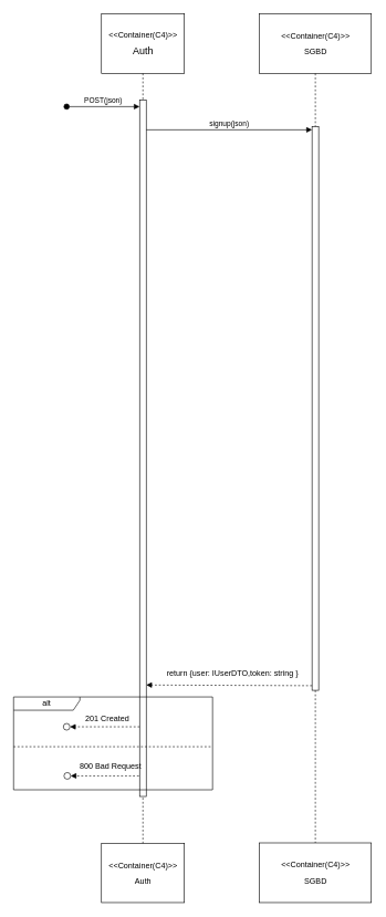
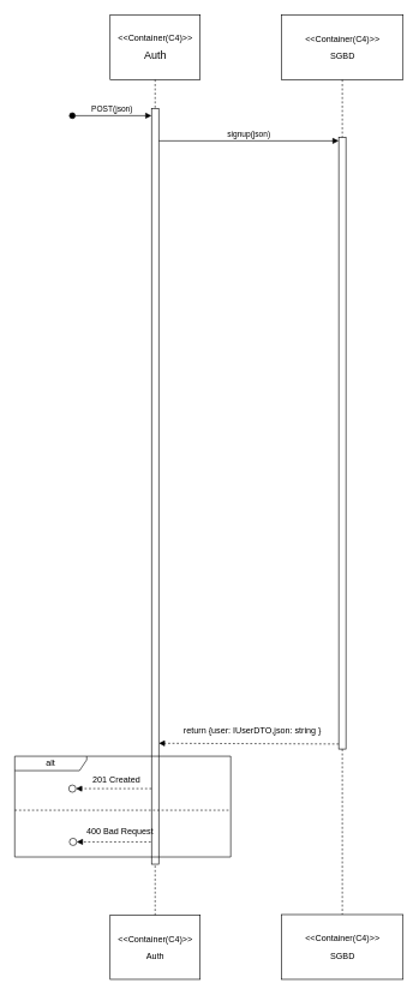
  <mxCell id="0" />
  <mxCell id="1" parent="0" />
  <mxCell id="2" value="&lt;p style=&quot;border-color: var(--border-color); line-height: 12px;&quot;&gt;&amp;lt;&amp;lt;Container(C4)&amp;gt;&amp;gt;&lt;br style=&quot;border-color: var(--border-color);&quot;&gt;&lt;/p&gt;&lt;p style=&quot;border-color: var(--border-color); line-height: 12px;&quot;&gt;SGBD&lt;/p&gt;" style="shape=umlLifeline;perimeter=lifelinePerimeter;whiteSpace=wrap;html=1;container=1;dropTarget=0;collapsible=0;recursiveResize=0;outlineConnect=0;portConstraint=eastwest;newEdgeStyle={&quot;curved&quot;:0,&quot;rounded&quot;:0};size=90;" vertex="1" parent="1"><mxGeometry x="390.63" y="20" width="168.75" height="1300" as="geometry" /></mxCell>
  <mxCell id="3" value="&lt;p style=&quot;line-height: 100%;&quot;&gt;&amp;lt;&amp;lt;Container(C4)&amp;gt;&amp;gt;&lt;/p&gt;&lt;p style=&quot;line-height: 100%;&quot;&gt;&lt;span style=&quot;font-size: 15px;&quot;&gt;Auth&lt;/span&gt;&lt;/p&gt;" style="shape=umlLifeline;perimeter=lifelinePerimeter;whiteSpace=wrap;html=1;container=1;dropTarget=0;collapsible=0;recursiveResize=0;outlineConnect=0;portConstraint=eastwest;newEdgeStyle={&quot;curved&quot;:0,&quot;rounded&quot;:0};size=90;" vertex="1" parent="1"><mxGeometry x="152.5" y="20" width="125" height="1280" as="geometry" /></mxCell>
  <mxCell id="4" value="" style="html=1;points=[[0,0,0,0,5],[0,1,0,0,-5],[1,0,0,0,5],[1,1,0,0,-5]];perimeter=orthogonalPerimeter;outlineConnect=0;targetShapes=umlLifeline;portConstraint=eastwest;newEdgeStyle={&quot;curved&quot;:0,&quot;rounded&quot;:0};" vertex="1" parent="1"><mxGeometry x="210" y="150" width="10" height="1050" as="geometry" /></mxCell>
  <mxCell id="5" value="" style="html=1;points=[[0,0,0,0,5],[0,1,0,0,-5],[1,0,0,0,5],[1,1,0,0,-5]];perimeter=orthogonalPerimeter;outlineConnect=0;targetShapes=umlLifeline;portConstraint=eastwest;newEdgeStyle={&quot;curved&quot;:0,&quot;rounded&quot;:0};" vertex="1" parent="1"><mxGeometry x="470" y="190" width="10" height="850" as="geometry" /></mxCell>
  <mxCell id="6" value="signup(json)" style="html=1;verticalAlign=bottom;endArrow=block;curved=0;rounded=0;entryX=0;entryY=0;entryDx=0;entryDy=5;entryPerimeter=0;" edge="1" parent="1" source="4" target="5"><mxGeometry width="80" relative="1" as="geometry"><mxPoint x="157.5" y="200" as="sourcePoint" /><mxPoint x="437.5" y="200" as="targetPoint" /></mxGeometry></mxCell>
  <mxCell id="7" value="POST(json)" style="html=1;verticalAlign=bottom;startArrow=oval;startFill=1;endArrow=block;startSize=8;curved=0;rounded=0;" edge="1" parent="1"><mxGeometry x="-0.003" width="60" relative="1" as="geometry"><mxPoint x="100" y="160" as="sourcePoint" /><mxPoint x="210" y="160" as="targetPoint" /><mxPoint as="offset" /></mxGeometry></mxCell>
  <mxCell id="8" value="" style="ellipse;html=1;" vertex="1" parent="1"><mxGeometry x="95" y="1090" width="10" height="10" as="geometry" /></mxCell>
  <mxCell id="9" value="" style="html=1;verticalAlign=bottom;labelBackgroundColor=none;endArrow=block;endFill=1;dashed=1;rounded=0;exitX=0;exitY=1;exitDx=0;exitDy=-5;exitPerimeter=0;" edge="1" parent="1"><mxGeometry width="160" relative="1" as="geometry"><mxPoint x="470" y="1033" as="sourcePoint" /><mxPoint x="220" y="1032" as="targetPoint" /></mxGeometry></mxCell>
  <mxCell id="10" value="" style="html=1;verticalAlign=bottom;labelBackgroundColor=none;endArrow=block;endFill=1;dashed=1;rounded=0;entryX=1;entryY=0.5;entryDx=0;entryDy=0;" edge="1" parent="1" target="8"><mxGeometry width="160" relative="1" as="geometry"><mxPoint x="210" y="1095" as="sourcePoint" /><mxPoint x="478" y="1135" as="targetPoint" /></mxGeometry></mxCell>
  <mxCell id="11" value="201 Created" style="text;html=1;align=center;verticalAlign=middle;resizable=0;points=[];autosize=1;strokeColor=none;fillColor=none;" vertex="1" parent="1"><mxGeometry x="116" y="1068" width="90" height="30" as="geometry" /></mxCell>
  <mxCell id="12" value="&lt;p style=&quot;border-color: var(--border-color); line-height: 12px;&quot;&gt;&amp;lt;&amp;lt;Container(C4)&amp;gt;&amp;gt;&lt;br style=&quot;border-color: var(--border-color);&quot;&gt;&lt;/p&gt;&lt;p style=&quot;border-color: var(--border-color); line-height: 12px;&quot;&gt;SGBD&lt;/p&gt;" style="shape=umlLifeline;perimeter=lifelinePerimeter;whiteSpace=wrap;html=1;container=1;dropTarget=0;collapsible=0;recursiveResize=0;outlineConnect=0;portConstraint=eastwest;newEdgeStyle={&quot;curved&quot;:0,&quot;rounded&quot;:0};size=90;" vertex="1" parent="1"><mxGeometry x="390.62" y="1270" width="168.75" height="90" as="geometry" /></mxCell>
  <mxCell id="13" value="&lt;p style=&quot;line-height: 100%;&quot;&gt;&amp;lt;&amp;lt;Container(C4)&amp;gt;&amp;gt;&lt;/p&gt;&lt;p style=&quot;line-height: 100%;&quot;&gt;Auth&lt;br&gt;&lt;/p&gt;" style="shape=umlLifeline;perimeter=lifelinePerimeter;whiteSpace=wrap;html=1;container=1;dropTarget=0;collapsible=0;recursiveResize=0;outlineConnect=0;portConstraint=eastwest;newEdgeStyle={&quot;curved&quot;:0,&quot;rounded&quot;:0};size=90;" vertex="1" parent="1"><mxGeometry x="152.5" y="1271" width="125" height="89" as="geometry" /></mxCell>
  <mxCell id="14" value="alt" style="shape=umlFrame;whiteSpace=wrap;html=1;pointerEvents=0;recursiveResize=0;container=1;collapsible=0;width=100;height=20;" vertex="1" parent="1"><mxGeometry x="20" y="1050" width="300" height="140" as="geometry" /></mxCell>
  <mxCell id="15" value="" style="line;strokeWidth=1;dashed=1;labelPosition=center;verticalLabelPosition=bottom;align=left;verticalAlign=top;spacingLeft=20;spacingTop=15;html=1;whiteSpace=wrap;" vertex="1" parent="14"><mxGeometry y="70" width="300" height="10" as="geometry" /></mxCell>
- <mxCell id="16" value="800&amp;nbsp;Bad Request" style="text;html=1;align=center;verticalAlign=middle;resizable=0;points=[];autosize=1;strokeColor=none;fillColor=none;" vertex="1" parent="14"><mxGeometry x="86" y="90" width="120" height="30" as="geometry" /></mxCell>
+ <mxCell id="16" value="400&amp;nbsp;Bad Request" style="text;html=1;align=center;verticalAlign=middle;resizable=0;points=[];autosize=1;strokeColor=none;fillColor=none;" vertex="1" parent="14"><mxGeometry x="86" y="90" width="120" height="30" as="geometry" /></mxCell>
  <mxCell id="17" value="" style="html=1;verticalAlign=bottom;labelBackgroundColor=none;endArrow=block;endFill=1;dashed=1;rounded=0;entryX=1;entryY=0.5;entryDx=0;entryDy=0;" edge="1" parent="14" target="18"><mxGeometry width="160" relative="1" as="geometry"><mxPoint x="189" y="119" as="sourcePoint" /><mxPoint x="459" y="159" as="targetPoint" /><Array as="points"><mxPoint x="119" y="119" /></Array></mxGeometry></mxCell>
  <mxCell id="18" value="" style="ellipse;html=1;" vertex="1" parent="14"><mxGeometry x="76" y="114" width="10" height="10" as="geometry" /></mxCell>
- <mxCell id="19" value="return {user: IUserDTO,token: string }" style="text;html=1;align=center;verticalAlign=middle;resizable=0;points=[];autosize=1;strokeColor=none;fillColor=none;" vertex="1" parent="1"><mxGeometry x="240" y="1000" width="220" height="30" as="geometry" /></mxCell>
+ <mxCell id="19" value="return {user: IUserDTO,json: string }" style="text;html=1;align=center;verticalAlign=middle;resizable=0;points=[];autosize=1;strokeColor=none;fillColor=none;" vertex="1" parent="1"><mxGeometry x="240" y="1000" width="220" height="30" as="geometry" /></mxCell>
